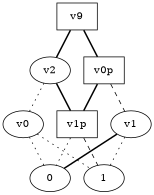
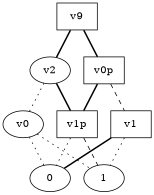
  graph {
    node [shape=box]
    edge [style=bold]
    n1 [label=v9]
    n2 [label=v2 shape=ellipse]
    n3 [label=v0p]
    n4 [label=v0 shape=ellipse]
    n5 [label=v1p]
-   n6 [label=v1 shape=ellipse]
+   n6 [label=v1]
    n7 [label=0 shape=ellipse]
    n8 [label=1 shape=ellipse]
    n1 -- n2
    n1 -- n3
    n2 -- n4 [style=dotted]
    n2 -- n5
    n3 -- n5
    n3 -- n6 [style=dashed]
    n4 -- n7 [style=dotted]
    n4 -- n8 [style=dotted]
    n5 -- n7 [style=dotted]
    n5 -- n8 [style=dashed]
    n6 -- n7
    n6 -- n8 [style=dotted]
  }
